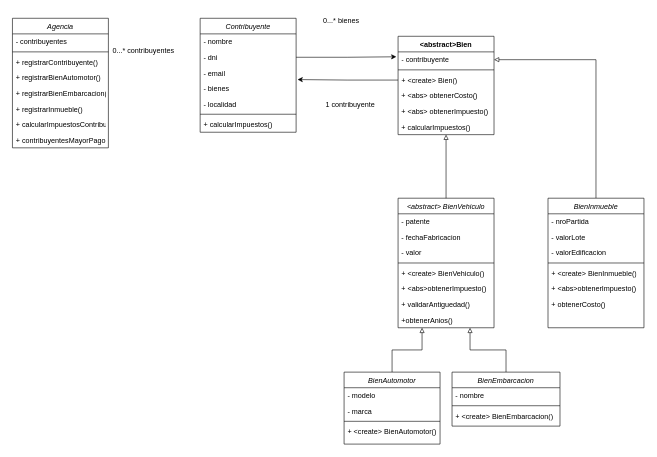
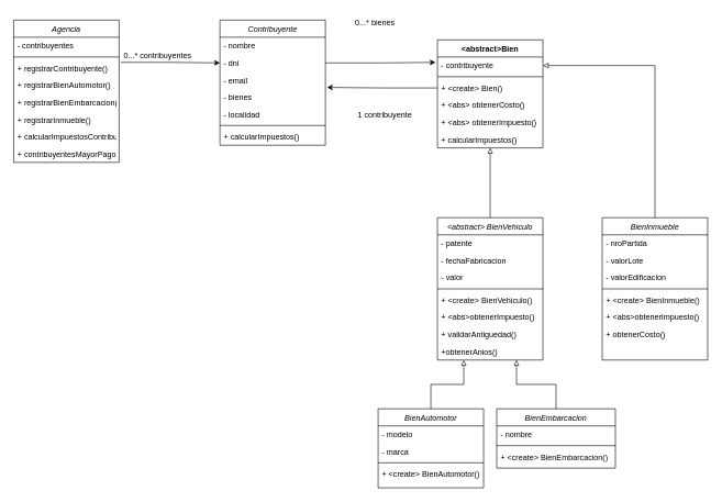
  <mxCell id="0" />
  <mxCell id="1" parent="0" />
  <mxCell id="2" value="Contribuyente" style="swimlane;fontStyle=2;align=center;verticalAlign=top;childLayout=stackLayout;horizontal=1;startSize=26;horizontalStack=0;resizeParent=1;resizeLast=0;collapsible=1;marginBottom=0;rounded=0;shadow=0;strokeWidth=1;" parent="1" vertex="1"><mxGeometry x="333" y="30" width="160" height="190" as="geometry"><mxRectangle x="230" y="140" width="160" height="26" as="alternateBounds" /></mxGeometry></mxCell>
  <mxCell id="3" value="- nombre" style="text;align=left;verticalAlign=top;spacingLeft=4;spacingRight=4;overflow=hidden;rotatable=0;points=[[0,0.5],[1,0.5]];portConstraint=eastwest;" parent="2" vertex="1"><mxGeometry y="26" width="160" height="26" as="geometry" /></mxCell>
  <mxCell id="4" value="- dni" style="text;align=left;verticalAlign=top;spacingLeft=4;spacingRight=4;overflow=hidden;rotatable=0;points=[[0,0.5],[1,0.5]];portConstraint=eastwest;rounded=0;shadow=0;html=0;" parent="2" vertex="1"><mxGeometry y="52" width="160" height="26" as="geometry" /></mxCell>
  <mxCell id="5" value="- email" style="text;align=left;verticalAlign=top;spacingLeft=4;spacingRight=4;overflow=hidden;rotatable=0;points=[[0,0.5],[1,0.5]];portConstraint=eastwest;rounded=0;shadow=0;html=0;" parent="2" vertex="1"><mxGeometry y="78" width="160" height="26" as="geometry" /></mxCell>
  <mxCell id="6" value="- bienes" style="text;align=left;verticalAlign=top;spacingLeft=4;spacingRight=4;overflow=hidden;rotatable=0;points=[[0,0.5],[1,0.5]];portConstraint=eastwest;rounded=0;shadow=0;html=0;" parent="2" vertex="1"><mxGeometry y="104" width="160" height="26" as="geometry" /></mxCell>
  <mxCell id="7" value="- localidad" style="text;align=left;verticalAlign=top;spacingLeft=4;spacingRight=4;overflow=hidden;rotatable=0;points=[[0,0.5],[1,0.5]];portConstraint=eastwest;rounded=0;shadow=0;html=0;" parent="2" vertex="1"><mxGeometry y="130" width="160" height="26" as="geometry" /></mxCell>
  <mxCell id="8" value="" style="line;html=1;strokeWidth=1;align=left;verticalAlign=middle;spacingTop=-1;spacingLeft=3;spacingRight=3;rotatable=0;labelPosition=right;points=[];portConstraint=eastwest;" parent="2" vertex="1"><mxGeometry y="156" width="160" height="8" as="geometry" /></mxCell>
  <mxCell id="9" value="+ calcularImpuestos()" style="text;align=left;verticalAlign=top;spacingLeft=4;spacingRight=4;overflow=hidden;rotatable=0;points=[[0,0.5],[1,0.5]];portConstraint=eastwest;" parent="2" vertex="1"><mxGeometry y="164" width="160" height="26" as="geometry" /></mxCell>
  <mxCell id="10" value="&lt;abstract&gt; BienVehiculo" style="swimlane;fontStyle=2;align=center;verticalAlign=top;childLayout=stackLayout;horizontal=1;startSize=26;horizontalStack=0;resizeParent=1;resizeLast=0;collapsible=1;marginBottom=0;rounded=0;shadow=0;strokeWidth=1;" parent="1" vertex="1"><mxGeometry x="663" y="330" width="160" height="216" as="geometry"><mxRectangle x="230" y="140" width="160" height="26" as="alternateBounds" /></mxGeometry></mxCell>
  <mxCell id="11" value="- patente" style="text;align=left;verticalAlign=top;spacingLeft=4;spacingRight=4;overflow=hidden;rotatable=0;points=[[0,0.5],[1,0.5]];portConstraint=eastwest;" parent="10" vertex="1"><mxGeometry y="26" width="160" height="26" as="geometry" /></mxCell>
  <mxCell id="12" value="- fechaFabricacion" style="text;align=left;verticalAlign=top;spacingLeft=4;spacingRight=4;overflow=hidden;rotatable=0;points=[[0,0.5],[1,0.5]];portConstraint=eastwest;rounded=0;shadow=0;html=0;" parent="10" vertex="1"><mxGeometry y="52" width="160" height="26" as="geometry" /></mxCell>
  <mxCell id="13" value="- valor" style="text;align=left;verticalAlign=top;spacingLeft=4;spacingRight=4;overflow=hidden;rotatable=0;points=[[0,0.5],[1,0.5]];portConstraint=eastwest;rounded=0;shadow=0;html=0;" parent="10" vertex="1"><mxGeometry y="78" width="160" height="26" as="geometry" /></mxCell>
  <mxCell id="14" value="" style="line;html=1;strokeWidth=1;align=left;verticalAlign=middle;spacingTop=-1;spacingLeft=3;spacingRight=3;rotatable=0;labelPosition=right;points=[];portConstraint=eastwest;" parent="10" vertex="1"><mxGeometry y="104" width="160" height="8" as="geometry" /></mxCell>
  <mxCell id="15" value="+ &amp;lt;create&amp;gt; BienVehiculo()" style="text;strokeColor=none;fillColor=none;align=left;verticalAlign=top;spacingLeft=4;spacingRight=4;overflow=hidden;rotatable=0;points=[[0,0.5],[1,0.5]];portConstraint=eastwest;whiteSpace=wrap;html=1;" parent="10" vertex="1"><mxGeometry y="112" width="160" height="26" as="geometry" /></mxCell>
  <mxCell id="16" value="+ &lt;abs&gt;obtenerImpuesto()" style="text;align=left;verticalAlign=top;spacingLeft=4;spacingRight=4;overflow=hidden;rotatable=0;points=[[0,0.5],[1,0.5]];portConstraint=eastwest;" parent="10" vertex="1"><mxGeometry y="138" width="160" height="26" as="geometry" /></mxCell>
  <mxCell id="17" value="+ validarAntiguedad()" style="text;align=left;verticalAlign=top;spacingLeft=4;spacingRight=4;overflow=hidden;rotatable=0;points=[[0,0.5],[1,0.5]];portConstraint=eastwest;" parent="10" vertex="1"><mxGeometry y="164" width="160" height="26" as="geometry" /></mxCell>
  <mxCell id="18" value="+obtenerAnios()" style="text;align=left;verticalAlign=top;spacingLeft=4;spacingRight=4;overflow=hidden;rotatable=0;points=[[0,0.5],[1,0.5]];portConstraint=eastwest;" vertex="1" parent="10"><mxGeometry y="190" width="160" height="26" as="geometry" /></mxCell>
  <mxCell id="19" style="edgeStyle=orthogonalEdgeStyle;rounded=0;orthogonalLoop=1;jettySize=auto;html=1;entryX=1;entryY=0.5;entryDx=0;entryDy=0;endArrow=block;endFill=0;" parent="1" source="20" target="50" edge="1"><mxGeometry relative="1" as="geometry" /></mxCell>
  <mxCell id="20" value="BienInmueble" style="swimlane;fontStyle=2;align=center;verticalAlign=top;childLayout=stackLayout;horizontal=1;startSize=26;horizontalStack=0;resizeParent=1;resizeLast=0;collapsible=1;marginBottom=0;rounded=0;shadow=0;strokeWidth=1;" parent="1" vertex="1"><mxGeometry x="913" y="330" width="160" height="216" as="geometry"><mxRectangle x="230" y="140" width="160" height="26" as="alternateBounds" /></mxGeometry></mxCell>
  <mxCell id="21" value="- nroPartida" style="text;align=left;verticalAlign=top;spacingLeft=4;spacingRight=4;overflow=hidden;rotatable=0;points=[[0,0.5],[1,0.5]];portConstraint=eastwest;" parent="20" vertex="1"><mxGeometry y="26" width="160" height="26" as="geometry" /></mxCell>
  <mxCell id="22" value="- valorLote" style="text;align=left;verticalAlign=top;spacingLeft=4;spacingRight=4;overflow=hidden;rotatable=0;points=[[0,0.5],[1,0.5]];portConstraint=eastwest;rounded=0;shadow=0;html=0;" parent="20" vertex="1"><mxGeometry y="52" width="160" height="26" as="geometry" /></mxCell>
  <mxCell id="23" value="- valorEdificacion" style="text;align=left;verticalAlign=top;spacingLeft=4;spacingRight=4;overflow=hidden;rotatable=0;points=[[0,0.5],[1,0.5]];portConstraint=eastwest;rounded=0;shadow=0;html=0;" parent="20" vertex="1"><mxGeometry y="78" width="160" height="26" as="geometry" /></mxCell>
  <mxCell id="24" value="" style="line;html=1;strokeWidth=1;align=left;verticalAlign=middle;spacingTop=-1;spacingLeft=3;spacingRight=3;rotatable=0;labelPosition=right;points=[];portConstraint=eastwest;" parent="20" vertex="1"><mxGeometry y="104" width="160" height="8" as="geometry" /></mxCell>
  <mxCell id="25" value="+ &amp;lt;create&amp;gt; BienInmueble()" style="text;strokeColor=none;fillColor=none;align=left;verticalAlign=top;spacingLeft=4;spacingRight=4;overflow=hidden;rotatable=0;points=[[0,0.5],[1,0.5]];portConstraint=eastwest;whiteSpace=wrap;html=1;" parent="20" vertex="1"><mxGeometry y="112" width="160" height="26" as="geometry" /></mxCell>
  <mxCell id="26" value="+ &lt;abs&gt;obtenerImpuesto()" style="text;align=left;verticalAlign=top;spacingLeft=4;spacingRight=4;overflow=hidden;rotatable=0;points=[[0,0.5],[1,0.5]];portConstraint=eastwest;" vertex="1" parent="20"><mxGeometry y="138" width="160" height="26" as="geometry" /></mxCell>
  <mxCell id="27" value="+ obtenerCosto()" style="text;align=left;verticalAlign=top;spacingLeft=4;spacingRight=4;overflow=hidden;rotatable=0;points=[[0,0.5],[1,0.5]];portConstraint=eastwest;" parent="20" vertex="1"><mxGeometry y="164" width="160" height="26" as="geometry" /></mxCell>
  <mxCell id="28" style="edgeStyle=orthogonalEdgeStyle;rounded=0;orthogonalLoop=1;jettySize=auto;html=1;entryX=0.25;entryY=1;entryDx=0;entryDy=0;endArrow=block;endFill=0;" parent="1" source="29" target="10" edge="1"><mxGeometry relative="1" as="geometry" /></mxCell>
  <mxCell id="29" value="BienAutomotor" style="swimlane;fontStyle=2;align=center;verticalAlign=top;childLayout=stackLayout;horizontal=1;startSize=26;horizontalStack=0;resizeParent=1;resizeLast=0;collapsible=1;marginBottom=0;rounded=0;shadow=0;strokeWidth=1;" parent="1" vertex="1"><mxGeometry x="573" y="620" width="160" height="120" as="geometry"><mxRectangle x="230" y="140" width="160" height="26" as="alternateBounds" /></mxGeometry></mxCell>
  <mxCell id="30" value="- modelo" style="text;align=left;verticalAlign=top;spacingLeft=4;spacingRight=4;overflow=hidden;rotatable=0;points=[[0,0.5],[1,0.5]];portConstraint=eastwest;rounded=0;shadow=0;html=0;" parent="29" vertex="1"><mxGeometry y="26" width="160" height="26" as="geometry" /></mxCell>
  <mxCell id="31" value="- marca" style="text;align=left;verticalAlign=top;spacingLeft=4;spacingRight=4;overflow=hidden;rotatable=0;points=[[0,0.5],[1,0.5]];portConstraint=eastwest;rounded=0;shadow=0;html=0;" parent="29" vertex="1"><mxGeometry y="52" width="160" height="26" as="geometry" /></mxCell>
  <mxCell id="32" value="" style="line;html=1;strokeWidth=1;align=left;verticalAlign=middle;spacingTop=-1;spacingLeft=3;spacingRight=3;rotatable=0;labelPosition=right;points=[];portConstraint=eastwest;" parent="29" vertex="1"><mxGeometry y="78" width="160" height="8" as="geometry" /></mxCell>
  <mxCell id="33" value="+ &amp;lt;create&amp;gt; BienAutomotor()" style="text;strokeColor=none;fillColor=none;align=left;verticalAlign=top;spacingLeft=4;spacingRight=4;overflow=hidden;rotatable=0;points=[[0,0.5],[1,0.5]];portConstraint=eastwest;whiteSpace=wrap;html=1;" parent="29" vertex="1"><mxGeometry y="86" width="160" height="20" as="geometry" /></mxCell>
  <mxCell id="34" style="edgeStyle=orthogonalEdgeStyle;rounded=0;orthogonalLoop=1;jettySize=auto;html=1;entryX=0.75;entryY=1;entryDx=0;entryDy=0;endArrow=block;endFill=0;" parent="1" source="35" target="10" edge="1"><mxGeometry relative="1" as="geometry" /></mxCell>
  <mxCell id="35" value="BienEmbarcacion" style="swimlane;fontStyle=2;align=center;verticalAlign=top;childLayout=stackLayout;horizontal=1;startSize=26;horizontalStack=0;resizeParent=1;resizeLast=0;collapsible=1;marginBottom=0;rounded=0;shadow=0;strokeWidth=1;" parent="1" vertex="1"><mxGeometry x="753" y="620" width="180" height="90" as="geometry"><mxRectangle x="230" y="140" width="160" height="26" as="alternateBounds" /></mxGeometry></mxCell>
  <mxCell id="36" value="- nombre" style="text;align=left;verticalAlign=top;spacingLeft=4;spacingRight=4;overflow=hidden;rotatable=0;points=[[0,0.5],[1,0.5]];portConstraint=eastwest;rounded=0;shadow=0;html=0;" parent="35" vertex="1"><mxGeometry y="26" width="180" height="26" as="geometry" /></mxCell>
  <mxCell id="37" value="" style="line;html=1;strokeWidth=1;align=left;verticalAlign=middle;spacingTop=-1;spacingLeft=3;spacingRight=3;rotatable=0;labelPosition=right;points=[];portConstraint=eastwest;" parent="35" vertex="1"><mxGeometry y="52" width="180" height="8" as="geometry" /></mxCell>
  <mxCell id="38" value="+ &amp;lt;create&amp;gt; BienEmbarcacion()" style="text;strokeColor=none;fillColor=none;align=left;verticalAlign=top;spacingLeft=4;spacingRight=4;overflow=hidden;rotatable=0;points=[[0,0.5],[1,0.5]];portConstraint=eastwest;whiteSpace=wrap;html=1;" parent="35" vertex="1"><mxGeometry y="60" width="180" height="26" as="geometry" /></mxCell>
  <mxCell id="39" value="Agencia" style="swimlane;fontStyle=2;align=center;verticalAlign=top;childLayout=stackLayout;horizontal=1;startSize=26;horizontalStack=0;resizeParent=1;resizeLast=0;collapsible=1;marginBottom=0;rounded=0;shadow=0;strokeWidth=1;" parent="1" vertex="1"><mxGeometry x="20" y="30" width="160" height="216" as="geometry"><mxRectangle x="230" y="140" width="160" height="26" as="alternateBounds" /></mxGeometry></mxCell>
  <mxCell id="40" value="- contribuyentes" style="text;align=left;verticalAlign=top;spacingLeft=4;spacingRight=4;overflow=hidden;rotatable=0;points=[[0,0.5],[1,0.5]];portConstraint=eastwest;" parent="39" vertex="1"><mxGeometry y="26" width="160" height="26" as="geometry" /></mxCell>
  <mxCell id="41" value="" style="line;html=1;strokeWidth=1;align=left;verticalAlign=middle;spacingTop=-1;spacingLeft=3;spacingRight=3;rotatable=0;labelPosition=right;points=[];portConstraint=eastwest;" parent="39" vertex="1"><mxGeometry y="52" width="160" height="8" as="geometry" /></mxCell>
  <mxCell id="42" value="+ registrarContribuyente()" style="text;align=left;verticalAlign=top;spacingLeft=4;spacingRight=4;overflow=hidden;rotatable=0;points=[[0,0.5],[1,0.5]];portConstraint=eastwest;" parent="39" vertex="1"><mxGeometry y="60" width="160" height="26" as="geometry" /></mxCell>
  <mxCell id="43" value="+ registrarBienAutomotor()" style="text;align=left;verticalAlign=top;spacingLeft=4;spacingRight=4;overflow=hidden;rotatable=0;points=[[0,0.5],[1,0.5]];portConstraint=eastwest;" parent="39" vertex="1"><mxGeometry y="86" width="160" height="26" as="geometry" /></mxCell>
  <mxCell id="44" value="+ registrarBienEmbarcacion()" style="text;align=left;verticalAlign=top;spacingLeft=4;spacingRight=4;overflow=hidden;rotatable=0;points=[[0,0.5],[1,0.5]];portConstraint=eastwest;" parent="39" vertex="1"><mxGeometry y="112" width="160" height="26" as="geometry" /></mxCell>
  <mxCell id="45" value="+ registrarInmueble()" style="text;align=left;verticalAlign=top;spacingLeft=4;spacingRight=4;overflow=hidden;rotatable=0;points=[[0,0.5],[1,0.5]];portConstraint=eastwest;" parent="39" vertex="1"><mxGeometry y="138" width="160" height="26" as="geometry" /></mxCell>
  <mxCell id="46" value="+ calcularImpuestosContribuyente()" style="text;align=left;verticalAlign=top;spacingLeft=4;spacingRight=4;overflow=hidden;rotatable=0;points=[[0,0.5],[1,0.5]];portConstraint=eastwest;" parent="39" vertex="1"><mxGeometry y="164" width="160" height="26" as="geometry" /></mxCell>
  <mxCell id="47" value="+ contribuyentesMayorPagoLocalidad()" style="text;align=left;verticalAlign=top;spacingLeft=4;spacingRight=4;overflow=hidden;rotatable=0;points=[[0,0.5],[1,0.5]];portConstraint=eastwest;" parent="39" vertex="1"><mxGeometry y="190" width="160" height="26" as="geometry" /></mxCell>
+ <mxCell id="48" style="edgeStyle=orthogonalEdgeStyle;rounded=0;orthogonalLoop=1;jettySize=auto;html=1;exitX=1.017;exitY=0.16;exitDx=0;exitDy=0;entryX=0;entryY=0.5;entryDx=0;entryDy=0;exitPerimeter=0;" parent="1" source="42" target="4" edge="1"><mxGeometry relative="1" as="geometry"><mxPoint x="253" y="95" as="sourcePoint" /></mxGeometry></mxCell>
  <mxCell id="49" value="&amp;lt;abstract&amp;gt;Bien" style="swimlane;fontStyle=1;align=center;verticalAlign=top;childLayout=stackLayout;horizontal=1;startSize=26;horizontalStack=0;resizeParent=1;resizeParentMax=0;resizeLast=0;collapsible=1;marginBottom=0;whiteSpace=wrap;html=1;" parent="1" vertex="1"><mxGeometry x="663" y="60" width="160" height="164" as="geometry" /></mxCell>
  <mxCell id="50" value="- contribuyente" style="text;strokeColor=none;fillColor=none;align=left;verticalAlign=top;spacingLeft=4;spacingRight=4;overflow=hidden;rotatable=0;points=[[0,0.5],[1,0.5]];portConstraint=eastwest;whiteSpace=wrap;html=1;" parent="49" vertex="1"><mxGeometry y="26" width="160" height="26" as="geometry" /></mxCell>
  <mxCell id="51" value="" style="line;strokeWidth=1;fillColor=none;align=left;verticalAlign=middle;spacingTop=-1;spacingLeft=3;spacingRight=3;rotatable=0;labelPosition=right;points=[];portConstraint=eastwest;strokeColor=inherit;" parent="49" vertex="1"><mxGeometry y="52" width="160" height="8" as="geometry" /></mxCell>
  <mxCell id="52" value="+ &amp;lt;create&amp;gt; Bien()" style="text;strokeColor=none;fillColor=none;align=left;verticalAlign=top;spacingLeft=4;spacingRight=4;overflow=hidden;rotatable=0;points=[[0,0.5],[1,0.5]];portConstraint=eastwest;whiteSpace=wrap;html=1;" parent="49" vertex="1"><mxGeometry y="60" width="160" height="26" as="geometry" /></mxCell>
  <mxCell id="53" value="+ &lt;abs&gt; obtenerCosto()" style="text;align=left;verticalAlign=top;spacingLeft=4;spacingRight=4;overflow=hidden;rotatable=0;points=[[0,0.5],[1,0.5]];portConstraint=eastwest;" vertex="1" parent="49"><mxGeometry y="86" width="160" height="26" as="geometry" /></mxCell>
  <mxCell id="54" value="+ &lt;abs&gt; obtenerImpuesto()" style="text;align=left;verticalAlign=top;spacingLeft=4;spacingRight=4;overflow=hidden;rotatable=0;points=[[0,0.5],[1,0.5]];portConstraint=eastwest;" parent="49" vertex="1"><mxGeometry y="112" width="160" height="26" as="geometry" /></mxCell>
  <mxCell id="55" value="+ calcularImpuestos()" style="text;align=left;verticalAlign=top;spacingLeft=4;spacingRight=4;overflow=hidden;rotatable=0;points=[[0,0.5],[1,0.5]];portConstraint=eastwest;" vertex="1" parent="49"><mxGeometry y="138" width="160" height="26" as="geometry" /></mxCell>
  <mxCell id="56" style="edgeStyle=orthogonalEdgeStyle;rounded=0;orthogonalLoop=1;jettySize=auto;html=1;exitX=0.5;exitY=0;exitDx=0;exitDy=0;endArrow=block;endFill=0;entryX=0.5;entryY=1;entryDx=0;entryDy=0;" parent="1" source="10" edge="1" target="49"><mxGeometry relative="1" as="geometry"><mxPoint x="743" y="220" as="targetPoint" /></mxGeometry></mxCell>
  <mxCell id="57" style="edgeStyle=orthogonalEdgeStyle;rounded=0;orthogonalLoop=1;jettySize=auto;html=1;entryX=-0.018;entryY=0.314;entryDx=0;entryDy=0;entryPerimeter=0;" parent="1" source="4" target="50" edge="1"><mxGeometry relative="1" as="geometry" /></mxCell>
  <mxCell id="58" value="0...* bienes" style="text;html=1;align=center;verticalAlign=middle;resizable=0;points=[];autosize=1;strokeColor=none;fillColor=none;" parent="1" vertex="1"><mxGeometry x="528" y="20" width="80" height="30" as="geometry" /></mxCell>
  <mxCell id="59" value="0...* contribuyentes" style="text;html=1;align=center;verticalAlign=middle;resizable=0;points=[];autosize=1;strokeColor=none;fillColor=none;" parent="1" vertex="1"><mxGeometry x="173" y="70" width="130" height="30" as="geometry" /></mxCell>
  <mxCell id="60" style="edgeStyle=orthogonalEdgeStyle;rounded=0;orthogonalLoop=1;jettySize=auto;html=1;entryX=1.015;entryY=0.929;entryDx=0;entryDy=0;entryPerimeter=0;" edge="1" parent="1" source="52" target="5"><mxGeometry relative="1" as="geometry" /></mxCell>
  <mxCell id="61" value="1 contribuyente" style="text;html=1;align=center;verticalAlign=middle;resizable=0;points=[];autosize=1;strokeColor=none;fillColor=none;" vertex="1" parent="1"><mxGeometry x="528" y="160" width="110" height="30" as="geometry" /></mxCell>
